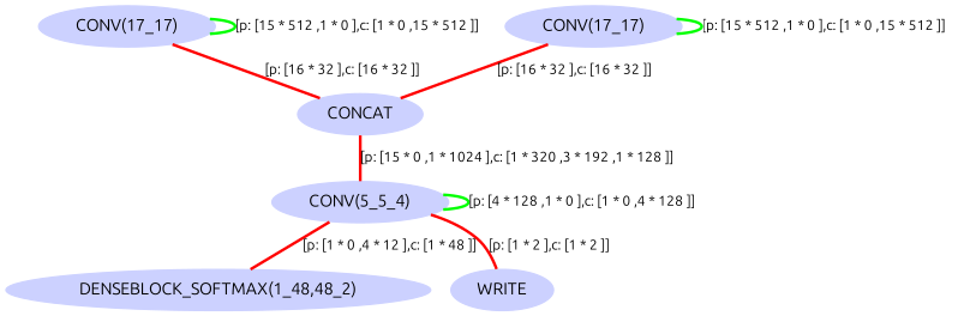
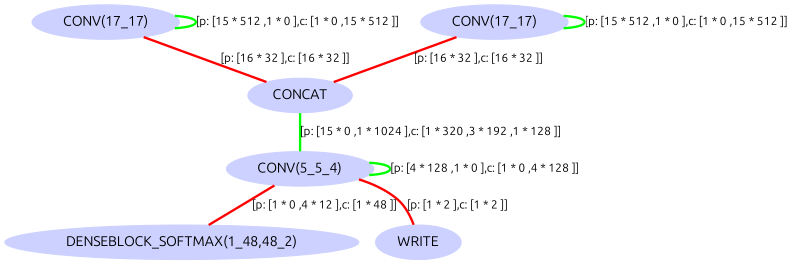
  digraph {
    fontname=Ubuntu
    nodesep=0.2
    rankdir=TB
    ranksep=0.3
    node [color="0.650 0.200 1.000" fontname=Ubuntu fontsize=12 style=filled]
    edge [arrowhead=none color=red fontname=Ubuntu fontsize=10 style=bold]
    n1 [height=0.4 label="CONV(17_17)" width=0.4]
    n2 [height=0.4 label=CONCAT width=0.4]
    n3 [height=0.4 label="CONV(17_17)" width=0.4]
    n4 [height=0.4 label="CONV(5_5_4)" width=0.4]
    n5 [height=0.4 label="DENSEBLOCK_SOFTMAX(1_48,48_2)" width=0.4]
    n6 [height=0.4 label=WRITE width=0.4]
    n1 -> n1 [color=green label="[p: [15 * 512 ,1 * 0 ],c: [1 * 0 ,15 * 512 ]]"]
    n1 -> n2 [label="[p: [16 * 32 ],c: [16 * 32 ]]"]
-   n2 -> n4 [label="[p: [15 * 0 ,1 * 1024 ],c: [1 * 320 ,3 * 192 ,1 * 128 ]]"]
+   n2 -> n4 [color=green label="[p: [15 * 0 ,1 * 1024 ],c: [1 * 320 ,3 * 192 ,1 * 128 ]]"]
    n3 -> n2 [label="[p: [16 * 32 ],c: [16 * 32 ]]"]
    n3 -> n3 [color=green label="[p: [15 * 512 ,1 * 0 ],c: [1 * 0 ,15 * 512 ]]"]
    n4 -> n4 [color=green label="[p: [4 * 128 ,1 * 0 ],c: [1 * 0 ,4 * 128 ]]"]
    n4 -> n5 [label="[p: [1 * 0 ,4 * 12 ],c: [1 * 48 ]]"]
    n4 -> n6 [label="[p: [1 * 2 ],c: [1 * 2 ]]"]
  }
